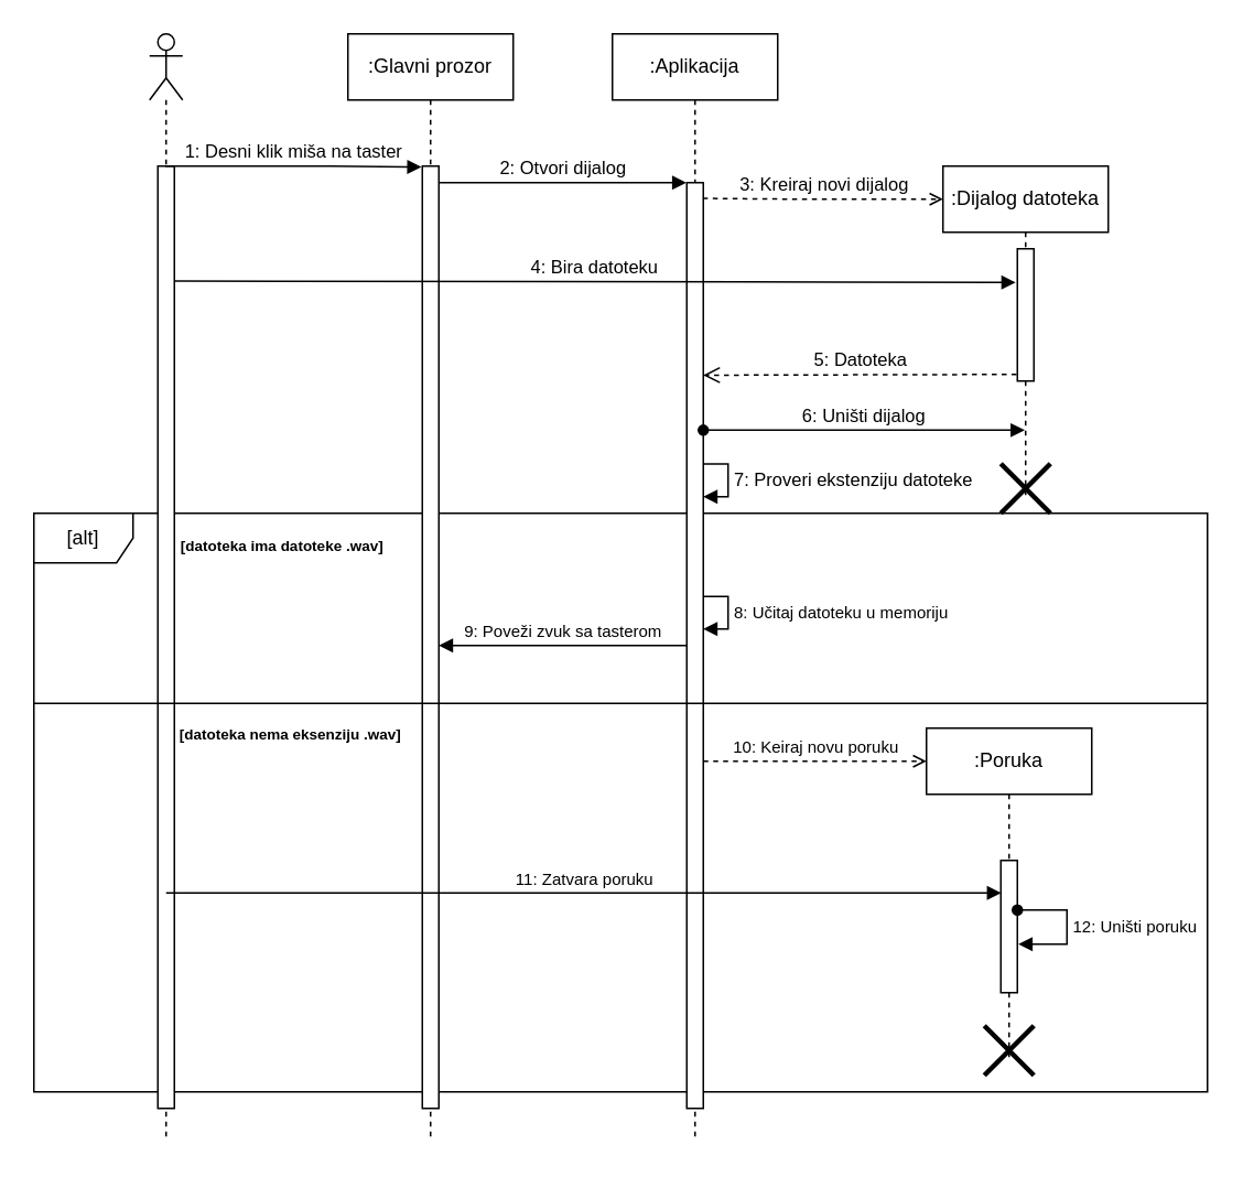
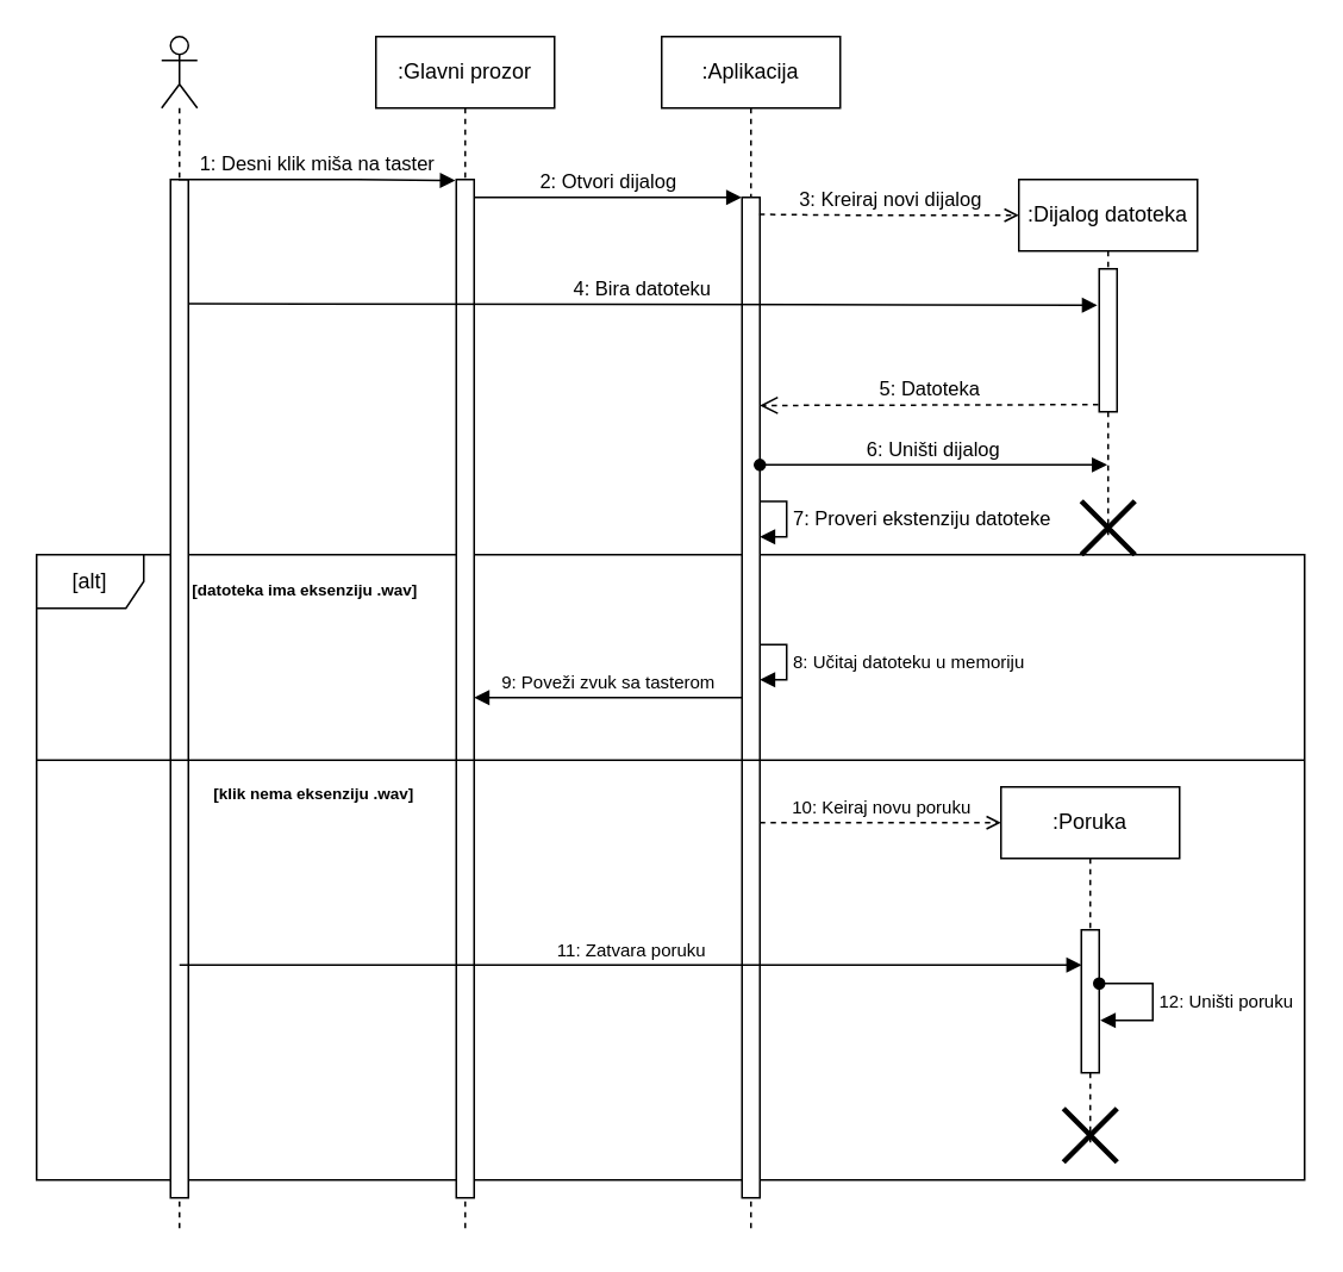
  <mxCell id="0" />
  <mxCell id="1" parent="0" />
  <mxCell id="2" value="[alt]" style="shape=umlFrame;whiteSpace=wrap;html=1;" vertex="1" parent="1"><mxGeometry x="20" y="310" width="710" height="350" as="geometry" /></mxCell>
  <mxCell id="3" value="" style="shape=umlLifeline;participant=umlActor;perimeter=lifelinePerimeter;whiteSpace=wrap;html=1;container=1;collapsible=0;recursiveResize=0;verticalAlign=top;spacingTop=36;outlineConnect=0;" vertex="1" parent="1"><mxGeometry x="90" y="20" width="20" height="670" as="geometry" /></mxCell>
  <mxCell id="4" value="" style="html=1;points=[];perimeter=orthogonalPerimeter;fontSize=10;" vertex="1" parent="3"><mxGeometry x="5" y="80" width="10" height="570" as="geometry" /></mxCell>
  <mxCell id="5" value=":Aplikacija" style="shape=umlLifeline;perimeter=lifelinePerimeter;whiteSpace=wrap;html=1;container=1;collapsible=0;recursiveResize=0;outlineConnect=0;" vertex="1" parent="1"><mxGeometry x="370" y="20" width="100" height="670" as="geometry" /></mxCell>
  <mxCell id="6" value="" style="html=1;points=[];perimeter=orthogonalPerimeter;" vertex="1" parent="5"><mxGeometry x="45" y="90" width="10" height="560" as="geometry" /></mxCell>
  <mxCell id="7" value="6: Uništi dijalog" style="html=1;verticalAlign=bottom;endArrow=block;rounded=0;startArrow=oval;startFill=1;" edge="1" parent="5" target="14"><mxGeometry width="80" relative="1" as="geometry"><mxPoint x="55" y="239.73" as="sourcePoint" /><mxPoint x="135" y="239.73" as="targetPoint" /></mxGeometry></mxCell>
  <mxCell id="8" value="10: Keiraj novu poruku" style="html=1;verticalAlign=bottom;endArrow=open;rounded=0;fontSize=10;dashed=1;endFill=0;" edge="1" parent="5"><mxGeometry width="80" relative="1" as="geometry"><mxPoint x="55" y="440" as="sourcePoint" /><mxPoint x="190" y="440" as="targetPoint" /></mxGeometry></mxCell>
  <mxCell id="9" value=":Glavni prozor" style="shape=umlLifeline;perimeter=lifelinePerimeter;whiteSpace=wrap;html=1;container=1;collapsible=0;recursiveResize=0;outlineConnect=0;" vertex="1" parent="1"><mxGeometry x="210" y="20" width="100" height="670" as="geometry" /></mxCell>
  <mxCell id="10" value="" style="html=1;points=[];perimeter=orthogonalPerimeter;" vertex="1" parent="9"><mxGeometry x="45" y="80" width="10" height="570" as="geometry" /></mxCell>
  <mxCell id="11" value="1: Desni klik miša na taster" style="html=1;verticalAlign=bottom;endArrow=block;rounded=0;entryX=-0.057;entryY=0.001;entryDx=0;entryDy=0;entryPerimeter=0;" edge="1" parent="1" source="3" target="10"><mxGeometry width="80" relative="1" as="geometry"><mxPoint x="140" y="100" as="sourcePoint" /><mxPoint x="220" y="100" as="targetPoint" /><Array as="points"><mxPoint x="200" y="100" /></Array></mxGeometry></mxCell>
  <mxCell id="12" value="3: Kreiraj novi dijalog" style="html=1;verticalAlign=bottom;endArrow=open;rounded=0;dashed=1;endFill=0;exitX=0.972;exitY=0.017;exitDx=0;exitDy=0;exitPerimeter=0;" edge="1" parent="1" source="6"><mxGeometry width="80" relative="1" as="geometry"><mxPoint x="430" y="120" as="sourcePoint" /><mxPoint x="570" y="120" as="targetPoint" /><Array as="points"><mxPoint x="480" y="120" /></Array></mxGeometry></mxCell>
  <mxCell id="13" value="2: Otvori dijalog" style="html=1;verticalAlign=bottom;endArrow=block;rounded=0;entryX=-0.028;entryY=0;entryDx=0;entryDy=0;entryPerimeter=0;" edge="1" parent="1" target="6"><mxGeometry width="80" relative="1" as="geometry"><mxPoint x="265" y="110" as="sourcePoint" /><mxPoint x="345" y="110" as="targetPoint" /></mxGeometry></mxCell>
  <mxCell id="14" value=":Dijalog datoteka" style="shape=umlLifeline;perimeter=lifelinePerimeter;whiteSpace=wrap;html=1;container=1;collapsible=0;recursiveResize=0;outlineConnect=0;" vertex="1" parent="1"><mxGeometry x="570" y="100" width="100" height="200" as="geometry" /></mxCell>
  <mxCell id="15" value="" style="html=1;points=[];perimeter=orthogonalPerimeter;" vertex="1" parent="14"><mxGeometry x="45" y="50" width="10" height="80" as="geometry" /></mxCell>
  <mxCell id="16" value="" style="shape=umlDestroy;whiteSpace=wrap;html=1;strokeWidth=3;strokeColor=default;" vertex="1" parent="14"><mxGeometry x="35" y="180" width="30" height="30" as="geometry" /></mxCell>
  <mxCell id="17" value="4: Bira datoteku" style="html=1;verticalAlign=bottom;endArrow=block;rounded=0;entryX=-0.109;entryY=0.255;entryDx=0;entryDy=0;entryPerimeter=0;exitX=1.014;exitY=0.122;exitDx=0;exitDy=0;exitPerimeter=0;" edge="1" parent="1" source="4" target="15"><mxGeometry width="80" relative="1" as="geometry"><mxPoint x="120" y="170" as="sourcePoint" /><mxPoint x="590" y="170" as="targetPoint" /><Array as="points"><mxPoint x="450" y="170" /></Array></mxGeometry></mxCell>
  <mxCell id="18" value="5: Datoteka" style="html=1;verticalAlign=bottom;endArrow=open;dashed=1;endSize=8;rounded=0;exitX=-0.048;exitY=0.95;exitDx=0;exitDy=0;exitPerimeter=0;entryX=0.991;entryY=0.208;entryDx=0;entryDy=0;entryPerimeter=0;" edge="1" parent="1" source="15" target="6"><mxGeometry relative="1" as="geometry"><mxPoint x="610" y="330" as="sourcePoint" /><mxPoint x="530" y="330" as="targetPoint" /></mxGeometry></mxCell>
  <mxCell id="19" value="7: Proveri ekstenziju datoteke" style="edgeStyle=orthogonalEdgeStyle;html=1;align=left;spacingLeft=2;endArrow=block;rounded=0;entryX=1;entryY=0;exitX=0.997;exitY=0.304;exitDx=0;exitDy=0;exitPerimeter=0;" edge="1" parent="1" source="6"><mxGeometry relative="1" as="geometry"><mxPoint x="430" y="280" as="sourcePoint" /><Array as="points"><mxPoint x="440" y="280" /><mxPoint x="440" y="300" /></Array><mxPoint x="425" y="300" as="targetPoint" /></mxGeometry></mxCell>
- <mxCell id="20" value="[datoteka ima datoteke .wav]" style="text;html=1;align=center;verticalAlign=middle;resizable=0;points=[];autosize=1;strokeColor=none;fillColor=none;fontStyle=1;fontSize=9;" vertex="1" parent="1"><mxGeometry x="95" y="320" width="150" height="20" as="geometry" /></mxCell>
+ <mxCell id="20" value="[datoteka ima eksenziju .wav]" style="text;html=1;align=center;verticalAlign=middle;resizable=0;points=[];autosize=1;strokeColor=none;fillColor=none;fontStyle=1;fontSize=9;" vertex="1" parent="1"><mxGeometry x="95" y="320" width="150" height="20" as="geometry" /></mxCell>
  <mxCell id="21" value="" style="line;strokeWidth=1;fillColor=none;align=left;verticalAlign=middle;spacingTop=-1;spacingLeft=3;spacingRight=3;rotatable=0;labelPosition=right;points=[];portConstraint=eastwest;strokeColor=inherit;fontSize=10;" vertex="1" parent="1"><mxGeometry x="20" y="421" width="710" height="8" as="geometry" /></mxCell>
- <mxCell id="22" value="[datoteka nema eksenziju .wav]" style="text;html=1;align=center;verticalAlign=middle;resizable=0;points=[];autosize=1;strokeColor=none;fillColor=none;fontStyle=1;fontSize=9;" vertex="1" parent="1"><mxGeometry x="95" y="434" width="160" height="20" as="geometry" /></mxCell>
+ <mxCell id="22" value="[klik nema eksenziju .wav]" style="text;html=1;align=center;verticalAlign=middle;resizable=0;points=[];autosize=1;strokeColor=none;fillColor=none;fontStyle=1;fontSize=9;" vertex="1" parent="1"><mxGeometry x="95" y="434" width="160" height="20" as="geometry" /></mxCell>
  <mxCell id="23" value="8: Učitaj datoteku u memoriju" style="edgeStyle=orthogonalEdgeStyle;html=1;align=left;spacingLeft=2;endArrow=block;rounded=0;entryX=1;entryY=0;fontSize=10;exitX=0.994;exitY=0.447;exitDx=0;exitDy=0;exitPerimeter=0;" edge="1" parent="1" source="6"><mxGeometry relative="1" as="geometry"><mxPoint x="430" y="360" as="sourcePoint" /><Array as="points"><mxPoint x="440" y="360" /><mxPoint x="440" y="380" /></Array><mxPoint x="425" y="380" as="targetPoint" /></mxGeometry></mxCell>
  <mxCell id="24" value="9: Poveži zvuk sa tasterom" style="html=1;verticalAlign=bottom;endArrow=block;rounded=0;fontSize=10;" edge="1" parent="1"><mxGeometry width="80" relative="1" as="geometry"><mxPoint x="415" y="390" as="sourcePoint" /><mxPoint x="265" y="390" as="targetPoint" /></mxGeometry></mxCell>
  <mxCell id="25" value=":Poruka" style="shape=umlLifeline;perimeter=lifelinePerimeter;whiteSpace=wrap;html=1;container=1;collapsible=0;recursiveResize=0;outlineConnect=0;" vertex="1" parent="1"><mxGeometry x="560" y="440" width="100" height="200" as="geometry" /></mxCell>
  <mxCell id="26" value="" style="html=1;points=[];perimeter=orthogonalPerimeter;" vertex="1" parent="25"><mxGeometry x="45" y="80" width="10" height="80" as="geometry" /></mxCell>
  <mxCell id="27" value="" style="shape=umlDestroy;whiteSpace=wrap;html=1;strokeWidth=3;strokeColor=default;" vertex="1" parent="25"><mxGeometry x="35" y="180" width="30" height="30" as="geometry" /></mxCell>
  <mxCell id="28" value="12: Uništi poruku" style="edgeStyle=orthogonalEdgeStyle;html=1;align=left;spacingLeft=2;endArrow=block;rounded=0;entryX=1.063;entryY=0.633;fontSize=10;entryDx=0;entryDy=0;entryPerimeter=0;startArrow=oval;startFill=1;" edge="1" target="26" parent="25"><mxGeometry relative="1" as="geometry"><mxPoint x="55" y="110" as="sourcePoint" /><Array as="points"><mxPoint x="85" y="110" /><mxPoint x="85" y="131" /></Array><mxPoint x="60" y="130" as="targetPoint" /></mxGeometry></mxCell>
  <mxCell id="29" value="11: Zatvara poruku" style="html=1;verticalAlign=bottom;endArrow=block;rounded=0;fontSize=10;entryX=0.018;entryY=0.246;entryDx=0;entryDy=0;entryPerimeter=0;" edge="1" parent="1" target="26"><mxGeometry width="80" relative="1" as="geometry"><mxPoint x="100" y="539.7" as="sourcePoint" /><mxPoint x="600" y="540" as="targetPoint" /></mxGeometry></mxCell>
